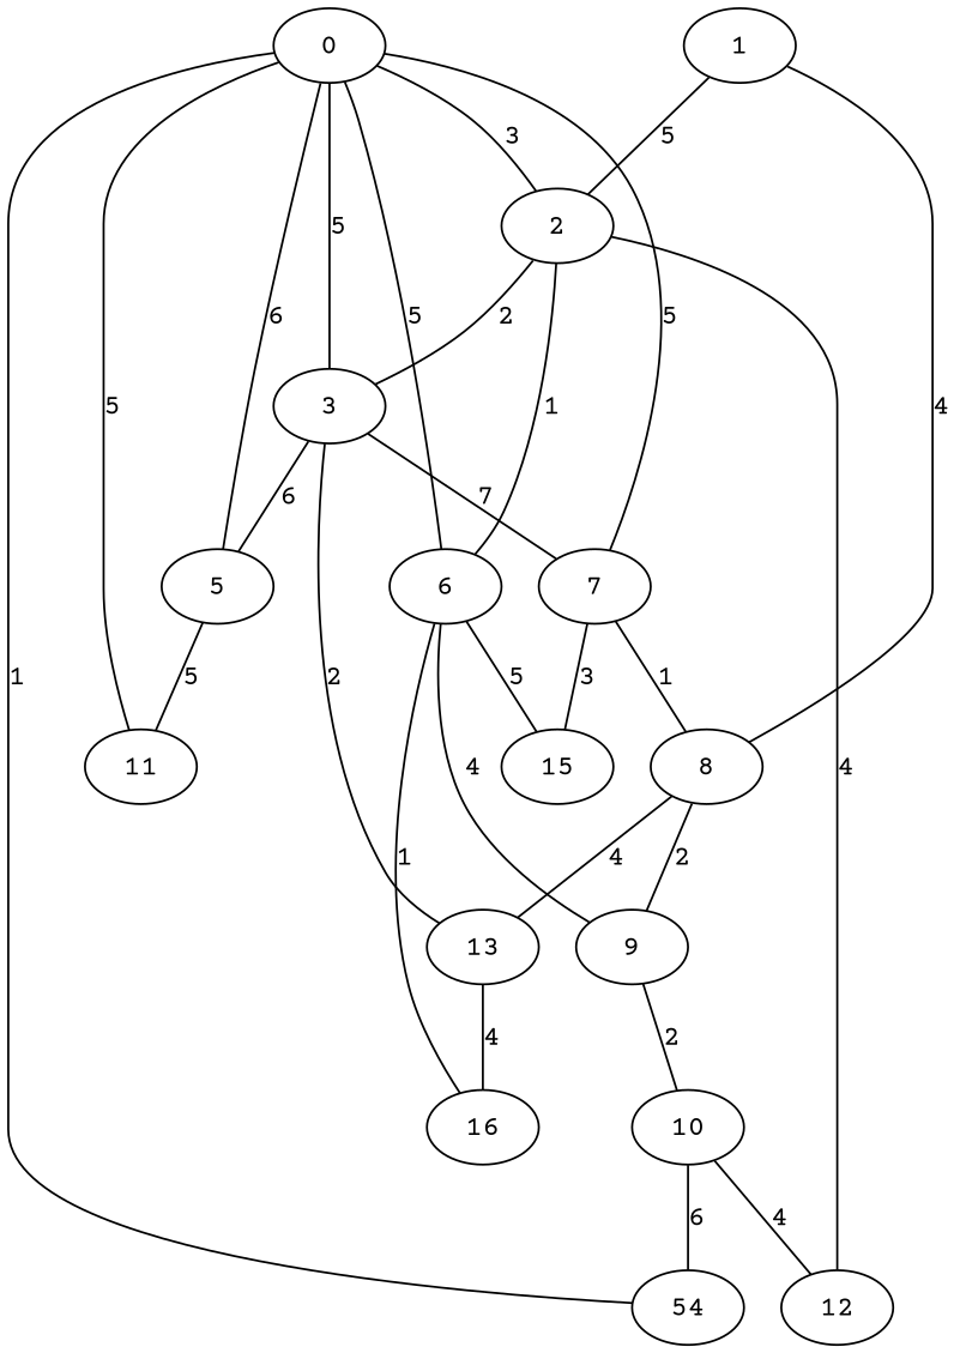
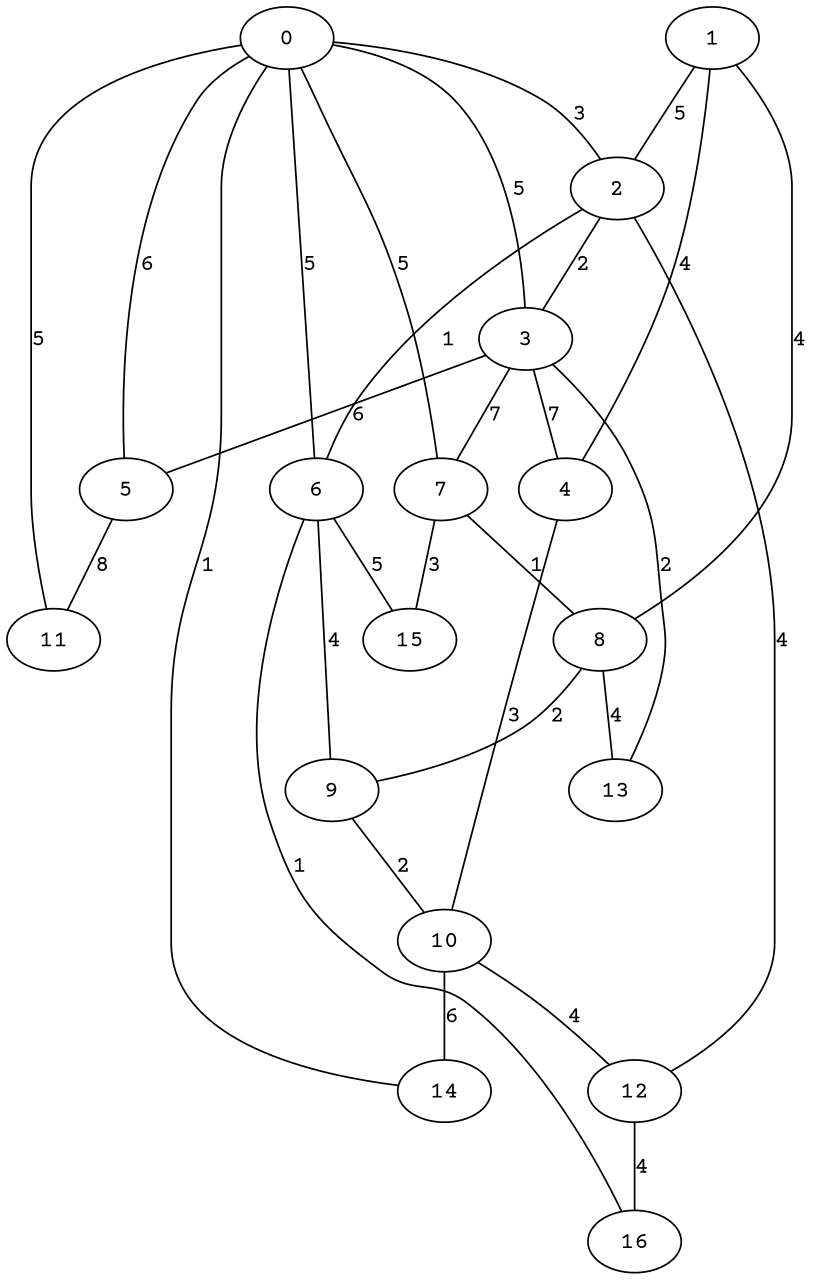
  graph {
    fontname="Courier Prime"
    node [fontname="Courier Prime" habit=1 x=6 y=5]
    edge [fontname="Courier Prime" weight=5]
    0 [habit=4 x=4 y=4]
    2 [habit=4]
    3 [x=4 y=6]
    5 [habit=8 x=1]
    6 [habit=3 x=8 y=7]
    7 [habit=5 x=5 y=8]
    11 [habit=5 x=1 y=3]
-   14 [base=1 x=4 y=2 label=54]
+   14 [base=1 x=4 y=2]
    12 [habit=8 x=10 y=4]
+   4 [habit=9 y=1]
    13 [habit=7 x=3 y=8]
    9 [habit=3 x=8]
    15 [habit=9 x=7 y=10]
    16 [habit=8 x=10 y=7]
    8 [habit=6 y=7]
    1 [base=2 habit=3 y=3]
    10 [x=8 y=2]
    0 -- 2 [label=3 weight=3]
    0 -- 3 [label=5]
    0 -- 5 [label=6 weight=6]
    0 -- 6 [label=5]
    0 -- 7 [label=5]
    0 -- 11 [label=5]
    0 -- 14 [label=1 weight=1]
    2 -- 3 [label=2 weight=2]
    2 -- 6 [label=1 weight=1]
    2 -- 12 [label=4 weight=4]
    3 -- 5 [label=6 weight=6]
    3 -- 7 [label=7 weight=7]
+   3 -- 4 [label=7 weight=7]
    3 -- 13 [label=2 weight=2]
-   5 -- 11 [label=5]
+   5 -- 11 [label=8]
    6 -- 9 [label=4 weight=4]
    6 -- 15 [label=5]
    6 -- 16 [label=1 weight=1]
    7 -- 15 [label=3 weight=3]
    7 -- 8 [label=1 weight=1]
-   13 -- 16 [label=4 weight=4]
+   12 -- 16 [label=4 weight=4]
+   4 -- 10 [label=3 weight=3]
    9 -- 10 [label=2 weight=2]
    8 -- 13 [label=4 weight=4]
    8 -- 9 [label=2 weight=1]
    1 -- 2 [label=5]
+   1 -- 4 [label=4 weight=4]
    1 -- 8 [label=4 weight=4]
    10 -- 14 [label=6 weight=6]
    10 -- 12 [label=4 weight=4]
  }
